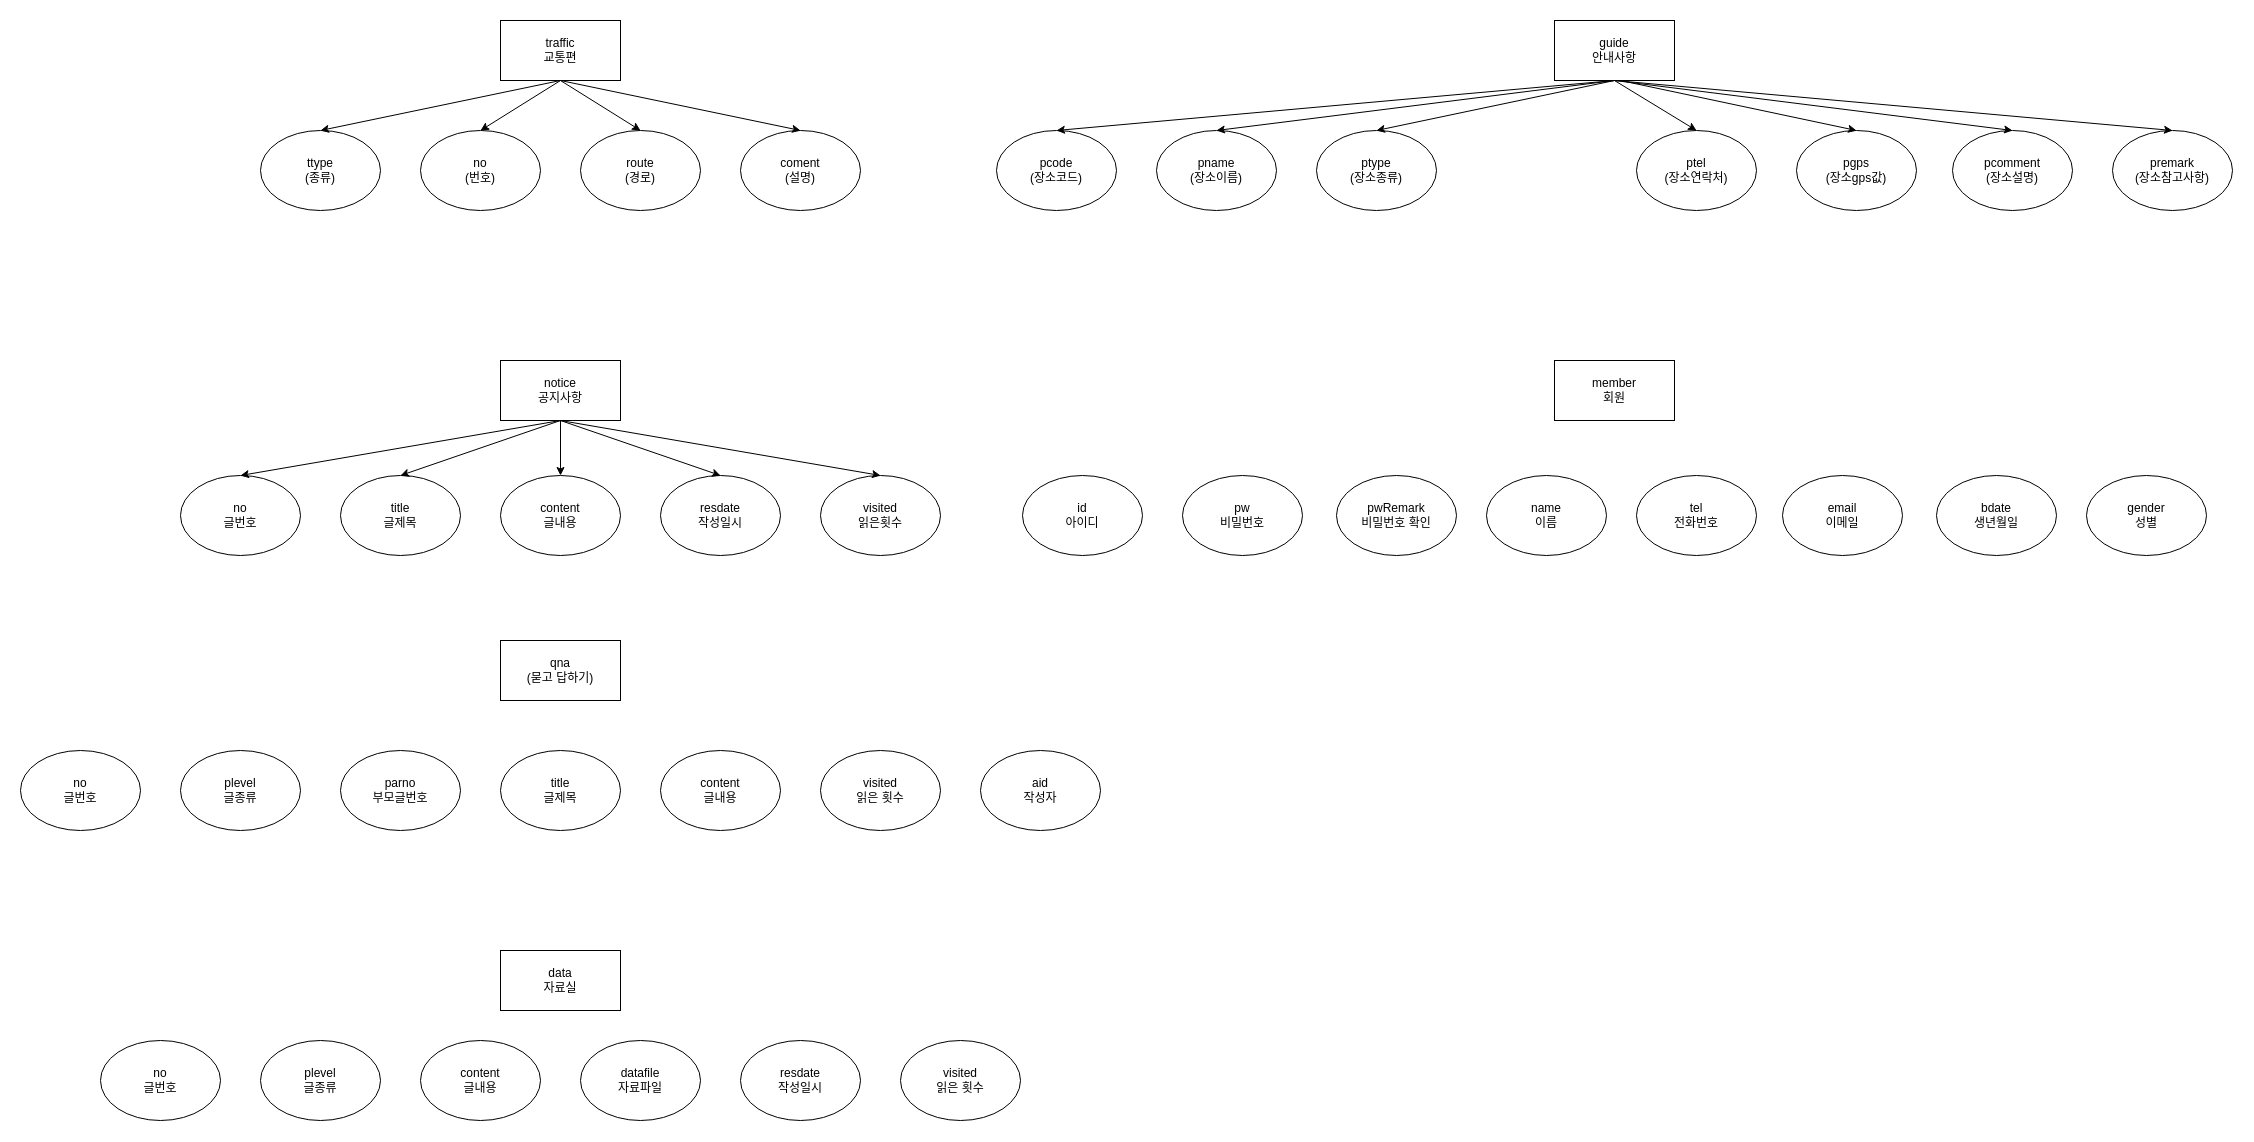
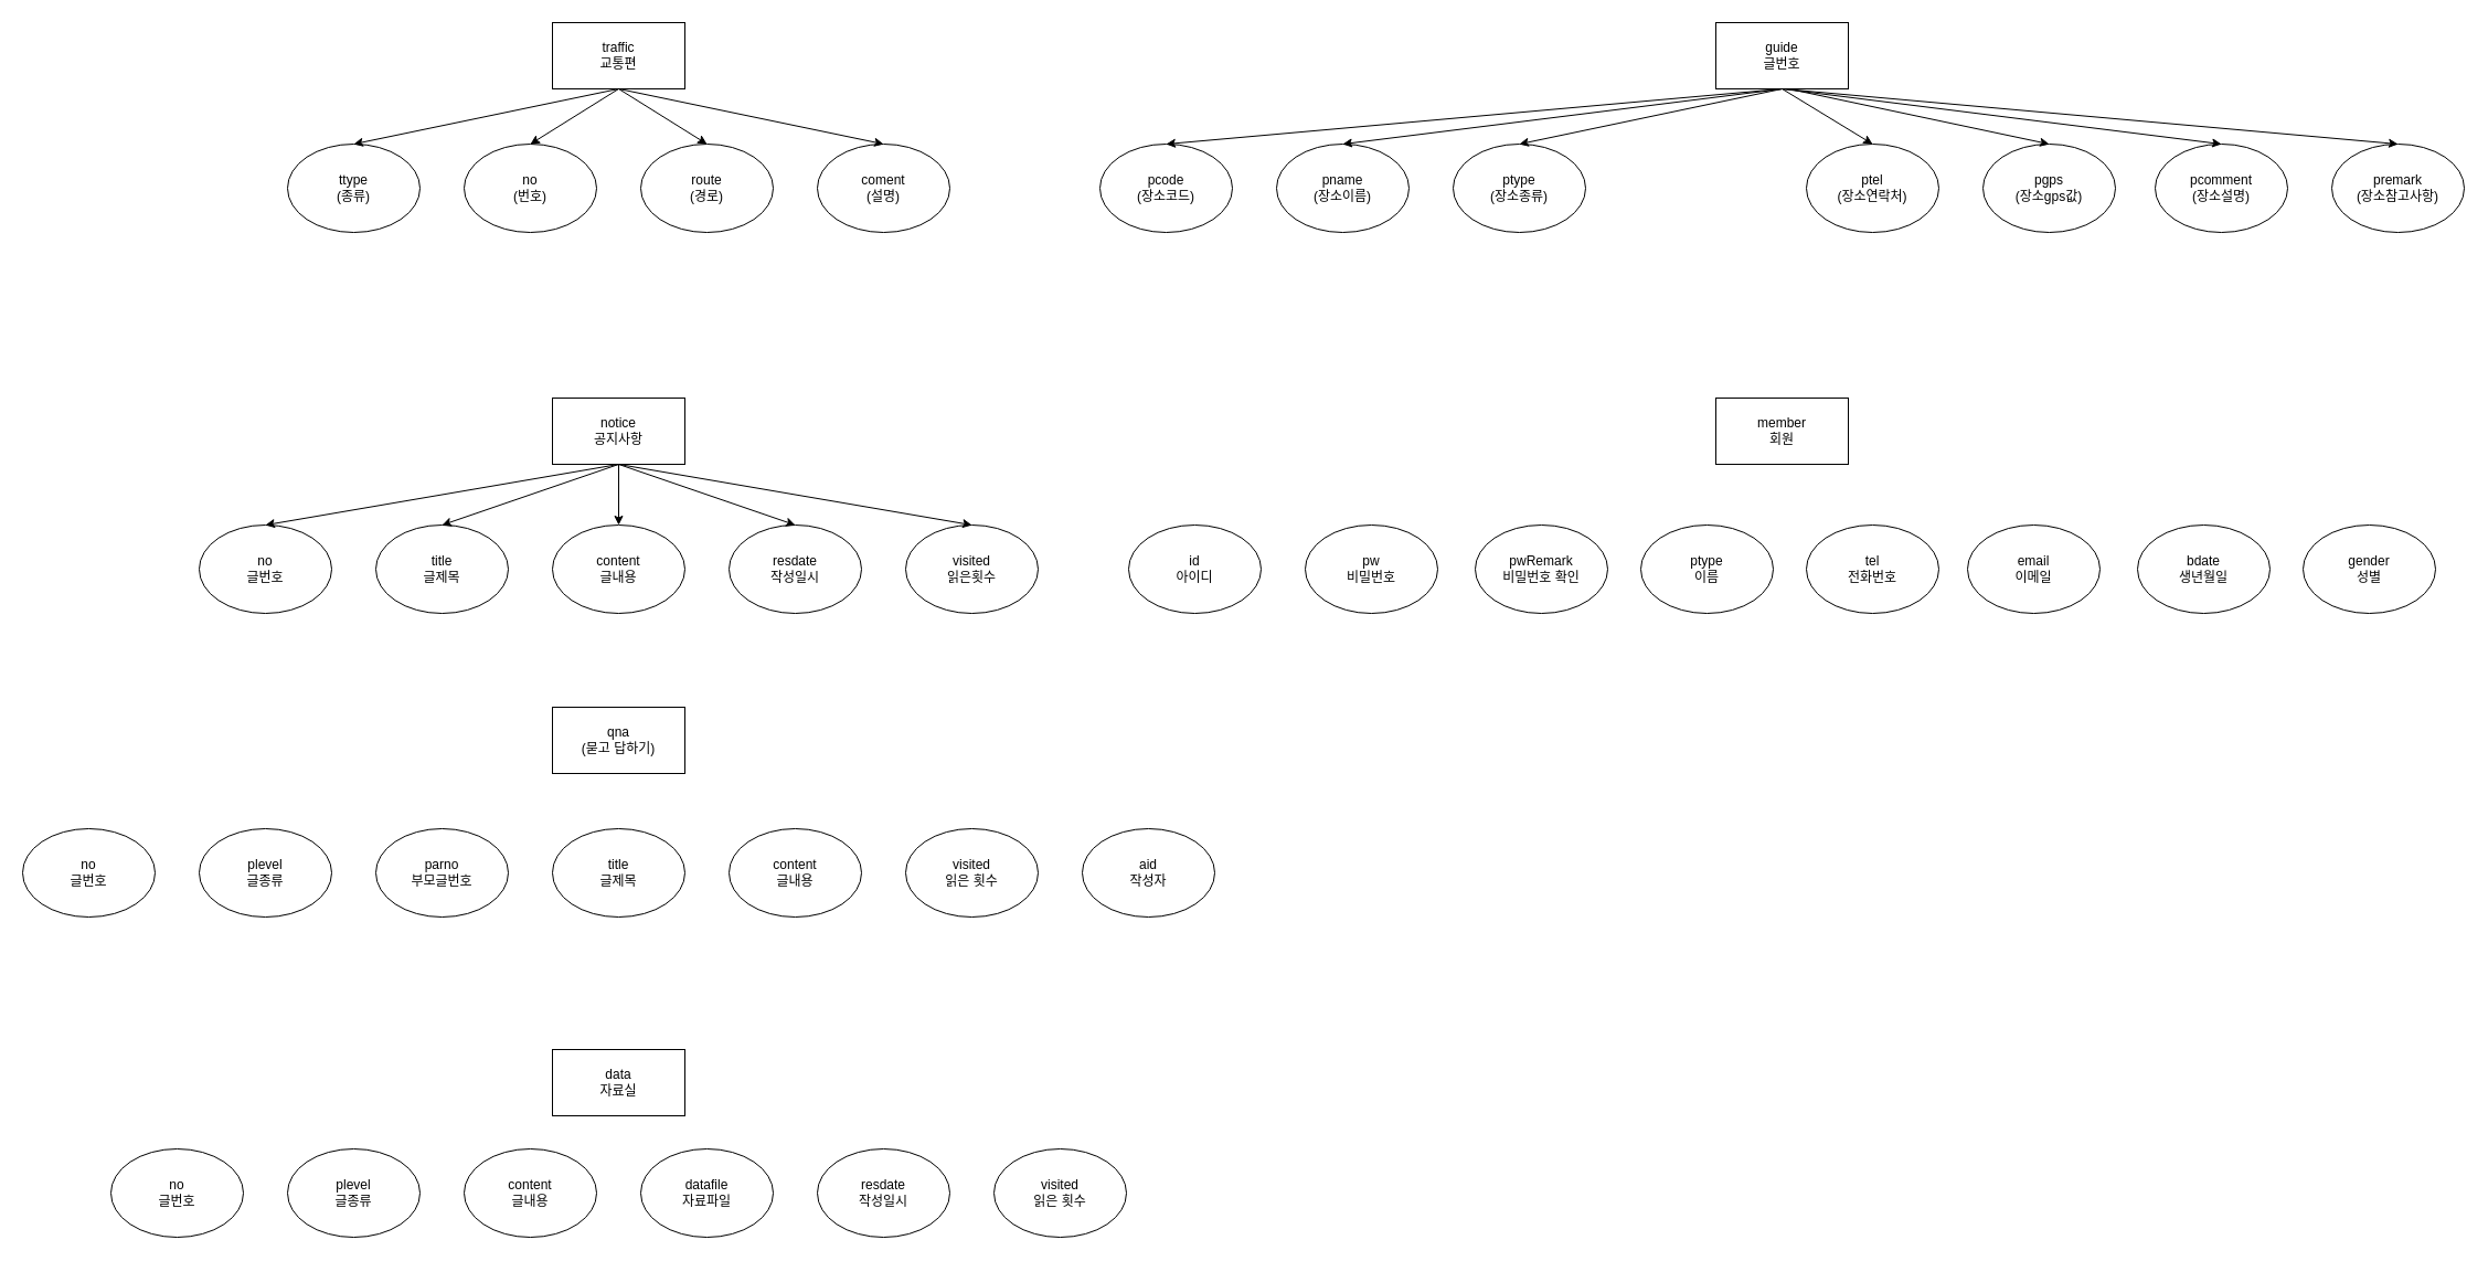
  <mxCell id="0" />
  <mxCell id="1" parent="0" />
  <mxCell id="2" value="traffic&lt;div&gt;교통편&lt;/div&gt;" style="rounded=0;whiteSpace=wrap;html=1;" vertex="1" parent="1"><mxGeometry x="500" y="20" width="120" height="60" as="geometry" /></mxCell>
  <mxCell id="3" value="ttype&lt;div&gt;(종류)&lt;/div&gt;" style="ellipse;whiteSpace=wrap;html=1;" vertex="1" parent="1"><mxGeometry x="260" y="130" width="120" height="80" as="geometry" /></mxCell>
  <mxCell id="4" value="no&lt;div&gt;(번호)&lt;/div&gt;" style="ellipse;whiteSpace=wrap;html=1;" vertex="1" parent="1"><mxGeometry x="420" y="130" width="120" height="80" as="geometry" /></mxCell>
  <mxCell id="5" value="route&lt;div&gt;(경로)&lt;/div&gt;" style="ellipse;whiteSpace=wrap;html=1;" vertex="1" parent="1"><mxGeometry x="580" y="130" width="120" height="80" as="geometry" /></mxCell>
  <mxCell id="6" value="coment&lt;div&gt;(설명)&lt;/div&gt;" style="ellipse;whiteSpace=wrap;html=1;" vertex="1" parent="1"><mxGeometry x="740" y="130" width="120" height="80" as="geometry" /></mxCell>
  <mxCell id="7" value="" style="endArrow=classic;html=1;rounded=0;exitX=0.5;exitY=1;exitDx=0;exitDy=0;entryX=0.5;entryY=0;entryDx=0;entryDy=0;" edge="1" parent="1" source="2" target="6"><mxGeometry width="50" height="50" relative="1" as="geometry"><mxPoint x="530" y="410" as="sourcePoint" /><mxPoint x="580" y="360" as="targetPoint" /></mxGeometry></mxCell>
  <mxCell id="8" value="" style="endArrow=classic;html=1;rounded=0;exitX=0.5;exitY=1;exitDx=0;exitDy=0;entryX=0.5;entryY=0;entryDx=0;entryDy=0;" edge="1" parent="1" source="2" target="5"><mxGeometry width="50" height="50" relative="1" as="geometry"><mxPoint x="530" y="410" as="sourcePoint" /><mxPoint x="580" y="360" as="targetPoint" /></mxGeometry></mxCell>
  <mxCell id="9" value="" style="endArrow=classic;html=1;rounded=0;exitX=0.5;exitY=1;exitDx=0;exitDy=0;entryX=0.5;entryY=0;entryDx=0;entryDy=0;" edge="1" parent="1" source="2" target="4"><mxGeometry width="50" height="50" relative="1" as="geometry"><mxPoint x="530" y="410" as="sourcePoint" /><mxPoint x="580" y="360" as="targetPoint" /></mxGeometry></mxCell>
  <mxCell id="10" value="" style="endArrow=classic;html=1;rounded=0;exitX=0.5;exitY=1;exitDx=0;exitDy=0;entryX=0.5;entryY=0;entryDx=0;entryDy=0;" edge="1" parent="1" source="2" target="3"><mxGeometry width="50" height="50" relative="1" as="geometry"><mxPoint x="530" y="410" as="sourcePoint" /><mxPoint x="580" y="360" as="targetPoint" /></mxGeometry></mxCell>
- <mxCell id="11" value="&lt;div&gt;guide&lt;/div&gt;안내사항" style="rounded=0;whiteSpace=wrap;html=1;" vertex="1" parent="1"><mxGeometry x="1554" y="20" width="120" height="60" as="geometry" /></mxCell>
+ <mxCell id="11" value="&lt;div&gt;guide&lt;/div&gt;글번호" style="rounded=0;whiteSpace=wrap;html=1;" vertex="1" parent="1"><mxGeometry x="1554" y="20" width="120" height="60" as="geometry" /></mxCell>
  <mxCell id="12" value="pcode&lt;div&gt;(장소코드)&lt;/div&gt;" style="ellipse;whiteSpace=wrap;html=1;" vertex="1" parent="1"><mxGeometry x="996" y="130" width="120" height="80" as="geometry" /></mxCell>
  <mxCell id="13" value="pname&lt;div&gt;(장소이름)&lt;/div&gt;" style="ellipse;whiteSpace=wrap;html=1;" vertex="1" parent="1"><mxGeometry x="1156" y="130" width="120" height="80" as="geometry" /></mxCell>
  <mxCell id="14" value="ptype&lt;div&gt;(장소종류)&lt;/div&gt;" style="ellipse;whiteSpace=wrap;html=1;" vertex="1" parent="1"><mxGeometry x="1316" y="130" width="120" height="80" as="geometry" /></mxCell>
  <mxCell id="15" value="ptel&lt;div&gt;(장소연락처)&lt;/div&gt;" style="ellipse;whiteSpace=wrap;html=1;" vertex="1" parent="1"><mxGeometry x="1636" y="130" width="120" height="80" as="geometry" /></mxCell>
  <mxCell id="16" value="pgps&lt;div&gt;(장소gps값)&lt;/div&gt;" style="ellipse;whiteSpace=wrap;html=1;" vertex="1" parent="1"><mxGeometry x="1796" y="130" width="120" height="80" as="geometry" /></mxCell>
  <mxCell id="17" value="pcomment&lt;div&gt;(장소설명)&lt;/div&gt;" style="ellipse;whiteSpace=wrap;html=1;" vertex="1" parent="1"><mxGeometry x="1952" y="130" width="120" height="80" as="geometry" /></mxCell>
  <mxCell id="18" value="premark&lt;div&gt;(장소참고사항)&lt;/div&gt;" style="ellipse;whiteSpace=wrap;html=1;" vertex="1" parent="1"><mxGeometry x="2112" y="130" width="120" height="80" as="geometry" /></mxCell>
  <mxCell id="19" value="" style="endArrow=classic;html=1;rounded=0;exitX=0.5;exitY=1;exitDx=0;exitDy=0;entryX=0.5;entryY=0;entryDx=0;entryDy=0;" edge="1" parent="1" source="11" target="15"><mxGeometry width="50" height="50" relative="1" as="geometry"><mxPoint x="1670" y="290" as="sourcePoint" /><mxPoint x="1720" y="240" as="targetPoint" /></mxGeometry></mxCell>
  <mxCell id="20" value="" style="endArrow=classic;html=1;rounded=0;entryX=0.5;entryY=0;entryDx=0;entryDy=0;" edge="1" parent="1" target="16"><mxGeometry width="50" height="50" relative="1" as="geometry"><mxPoint x="1620" y="80" as="sourcePoint" /><mxPoint x="1720" y="240" as="targetPoint" /></mxGeometry></mxCell>
  <mxCell id="21" value="" style="endArrow=classic;html=1;rounded=0;exitX=0.5;exitY=1;exitDx=0;exitDy=0;entryX=0.5;entryY=0;entryDx=0;entryDy=0;" edge="1" parent="1" source="11" target="17"><mxGeometry width="50" height="50" relative="1" as="geometry"><mxPoint x="1670" y="290" as="sourcePoint" /><mxPoint x="1720" y="240" as="targetPoint" /></mxGeometry></mxCell>
  <mxCell id="22" value="" style="endArrow=classic;html=1;rounded=0;exitX=0.5;exitY=1;exitDx=0;exitDy=0;entryX=0.5;entryY=0;entryDx=0;entryDy=0;" edge="1" parent="1" source="11" target="18"><mxGeometry width="50" height="50" relative="1" as="geometry"><mxPoint x="1670" y="290" as="sourcePoint" /><mxPoint x="1720" y="240" as="targetPoint" /></mxGeometry></mxCell>
  <mxCell id="23" value="" style="endArrow=classic;html=1;rounded=0;exitX=0.5;exitY=1;exitDx=0;exitDy=0;entryX=0.5;entryY=0;entryDx=0;entryDy=0;" edge="1" parent="1" source="11" target="14"><mxGeometry width="50" height="50" relative="1" as="geometry"><mxPoint x="1670" y="290" as="sourcePoint" /><mxPoint x="1720" y="240" as="targetPoint" /></mxGeometry></mxCell>
  <mxCell id="24" value="" style="endArrow=classic;html=1;rounded=0;exitX=0.5;exitY=1;exitDx=0;exitDy=0;entryX=0.5;entryY=0;entryDx=0;entryDy=0;" edge="1" parent="1" source="11" target="13"><mxGeometry width="50" height="50" relative="1" as="geometry"><mxPoint x="1670" y="290" as="sourcePoint" /><mxPoint x="1720" y="240" as="targetPoint" /></mxGeometry></mxCell>
  <mxCell id="25" value="" style="endArrow=classic;html=1;rounded=0;exitX=0.5;exitY=1;exitDx=0;exitDy=0;entryX=0.5;entryY=0;entryDx=0;entryDy=0;" edge="1" parent="1" source="11" target="12"><mxGeometry width="50" height="50" relative="1" as="geometry"><mxPoint x="1614" y="90" as="sourcePoint" /><mxPoint x="1720" y="250" as="targetPoint" /></mxGeometry></mxCell>
  <mxCell id="26" value="notice&lt;div&gt;공지사항&lt;/div&gt;" style="rounded=0;whiteSpace=wrap;html=1;" vertex="1" parent="1"><mxGeometry x="500" y="360" width="120" height="60" as="geometry" /></mxCell>
  <mxCell id="27" value="&lt;div&gt;no&lt;/div&gt;글번호" style="ellipse;whiteSpace=wrap;html=1;" vertex="1" parent="1"><mxGeometry x="180" y="475" width="120" height="80" as="geometry" /></mxCell>
  <mxCell id="28" value="&lt;div&gt;title&lt;/div&gt;글제목" style="ellipse;whiteSpace=wrap;html=1;" vertex="1" parent="1"><mxGeometry x="340" y="475" width="120" height="80" as="geometry" /></mxCell>
  <mxCell id="29" value="&lt;div&gt;content&lt;/div&gt;글내용" style="ellipse;whiteSpace=wrap;html=1;" vertex="1" parent="1"><mxGeometry x="500" y="475" width="120" height="80" as="geometry" /></mxCell>
  <mxCell id="30" value="&lt;div&gt;resdate&lt;/div&gt;&lt;div&gt;작성일시&lt;/div&gt;" style="ellipse;whiteSpace=wrap;html=1;" vertex="1" parent="1"><mxGeometry x="660" y="475" width="120" height="80" as="geometry" /></mxCell>
  <mxCell id="31" value="&lt;div&gt;visited&lt;/div&gt;&lt;div&gt;읽은횟수&lt;/div&gt;" style="ellipse;whiteSpace=wrap;html=1;" vertex="1" parent="1"><mxGeometry x="820" y="475" width="120" height="80" as="geometry" /></mxCell>
  <mxCell id="32" value="" style="endArrow=classic;html=1;rounded=0;entryX=0.5;entryY=0;entryDx=0;entryDy=0;exitX=0.5;exitY=1;exitDx=0;exitDy=0;" edge="1" parent="1" source="26" target="29"><mxGeometry width="50" height="50" relative="1" as="geometry"><mxPoint x="460" y="410" as="sourcePoint" /><mxPoint x="510" y="360" as="targetPoint" /></mxGeometry></mxCell>
  <mxCell id="33" value="" style="endArrow=classic;html=1;rounded=0;entryX=0.5;entryY=0;entryDx=0;entryDy=0;exitX=0.5;exitY=1;exitDx=0;exitDy=0;" edge="1" parent="1" source="26" target="28"><mxGeometry width="50" height="50" relative="1" as="geometry"><mxPoint x="460" y="410" as="sourcePoint" /><mxPoint x="510" y="360" as="targetPoint" /></mxGeometry></mxCell>
  <mxCell id="34" value="" style="endArrow=classic;html=1;rounded=0;entryX=0.5;entryY=0;entryDx=0;entryDy=0;exitX=0.5;exitY=1;exitDx=0;exitDy=0;" edge="1" parent="1" source="26" target="27"><mxGeometry width="50" height="50" relative="1" as="geometry"><mxPoint x="460" y="410" as="sourcePoint" /><mxPoint x="510" y="360" as="targetPoint" /></mxGeometry></mxCell>
  <mxCell id="35" value="" style="endArrow=classic;html=1;rounded=0;entryX=0.5;entryY=0;entryDx=0;entryDy=0;exitX=0.5;exitY=1;exitDx=0;exitDy=0;" edge="1" parent="1" source="26" target="30"><mxGeometry width="50" height="50" relative="1" as="geometry"><mxPoint x="460" y="410" as="sourcePoint" /><mxPoint x="510" y="360" as="targetPoint" /></mxGeometry></mxCell>
  <mxCell id="36" value="" style="endArrow=classic;html=1;rounded=0;entryX=0.5;entryY=0;entryDx=0;entryDy=0;exitX=0.5;exitY=1;exitDx=0;exitDy=0;" edge="1" parent="1" source="26" target="31"><mxGeometry width="50" height="50" relative="1" as="geometry"><mxPoint x="460" y="410" as="sourcePoint" /><mxPoint x="510" y="360" as="targetPoint" /></mxGeometry></mxCell>
  <mxCell id="37" value="qna&lt;div&gt;(묻고 답하기)&lt;/div&gt;" style="rounded=0;whiteSpace=wrap;html=1;" vertex="1" parent="1"><mxGeometry x="500" y="640" width="120" height="60" as="geometry" /></mxCell>
  <mxCell id="38" value="&lt;div&gt;no&lt;/div&gt;글번호" style="ellipse;whiteSpace=wrap;html=1;" vertex="1" parent="1"><mxGeometry x="20" y="750" width="120" height="80" as="geometry" /></mxCell>
  <mxCell id="39" value="&lt;div&gt;title&lt;/div&gt;글제목" style="ellipse;whiteSpace=wrap;html=1;" vertex="1" parent="1"><mxGeometry x="500" y="750" width="120" height="80" as="geometry" /></mxCell>
  <mxCell id="40" value="&lt;div&gt;plevel&lt;/div&gt;글종류" style="ellipse;whiteSpace=wrap;html=1;" vertex="1" parent="1"><mxGeometry x="180" y="750" width="120" height="80" as="geometry" /></mxCell>
  <mxCell id="41" value="&lt;div&gt;&lt;span style=&quot;background-color: initial;&quot;&gt;parno&lt;/span&gt;&lt;/div&gt;&lt;div&gt;&lt;span style=&quot;background-color: initial;&quot;&gt;부모글번호&lt;/span&gt;&lt;br&gt;&lt;/div&gt;" style="ellipse;whiteSpace=wrap;html=1;" vertex="1" parent="1"><mxGeometry x="340" y="750" width="120" height="80" as="geometry" /></mxCell>
  <mxCell id="42" value="&lt;div&gt;content&lt;/div&gt;글내용" style="ellipse;whiteSpace=wrap;html=1;" vertex="1" parent="1"><mxGeometry x="660" y="750" width="120" height="80" as="geometry" /></mxCell>
  <mxCell id="43" value="&lt;div&gt;visited&lt;/div&gt;&lt;div&gt;읽은 횟수&lt;/div&gt;" style="ellipse;whiteSpace=wrap;html=1;" vertex="1" parent="1"><mxGeometry x="820" y="750" width="120" height="80" as="geometry" /></mxCell>
  <mxCell id="44" value="&lt;div&gt;aid&lt;/div&gt;&lt;div&gt;작성자&lt;/div&gt;" style="ellipse;whiteSpace=wrap;html=1;" vertex="1" parent="1"><mxGeometry x="980" y="750" width="120" height="80" as="geometry" /></mxCell>
  <mxCell id="45" value="data&lt;div&gt;자료실&lt;/div&gt;" style="rounded=0;whiteSpace=wrap;html=1;" vertex="1" parent="1"><mxGeometry x="500" y="950" width="120" height="60" as="geometry" /></mxCell>
  <mxCell id="46" value="&lt;div&gt;no&lt;/div&gt;글번호" style="ellipse;whiteSpace=wrap;html=1;" vertex="1" parent="1"><mxGeometry x="100" y="1040" width="120" height="80" as="geometry" /></mxCell>
  <mxCell id="47" value="&lt;div&gt;plevel&lt;/div&gt;글종류" style="ellipse;whiteSpace=wrap;html=1;" vertex="1" parent="1"><mxGeometry x="260" y="1040" width="120" height="80" as="geometry" /></mxCell>
  <mxCell id="48" value="&lt;div&gt;content&lt;/div&gt;글내용" style="ellipse;whiteSpace=wrap;html=1;" vertex="1" parent="1"><mxGeometry x="420" y="1040" width="120" height="80" as="geometry" /></mxCell>
  <mxCell id="49" value="&lt;div&gt;visited&lt;/div&gt;&lt;div&gt;읽은 횟수&lt;/div&gt;" style="ellipse;whiteSpace=wrap;html=1;" vertex="1" parent="1"><mxGeometry x="900" y="1040" width="120" height="80" as="geometry" /></mxCell>
  <mxCell id="50" value="&lt;div&gt;datafile&lt;/div&gt;&lt;div&gt;자료파일&lt;/div&gt;" style="ellipse;whiteSpace=wrap;html=1;" vertex="1" parent="1"><mxGeometry x="580" y="1040" width="120" height="80" as="geometry" /></mxCell>
  <mxCell id="51" value="&lt;div&gt;resdate&lt;/div&gt;&lt;div&gt;작성일시&lt;/div&gt;" style="ellipse;whiteSpace=wrap;html=1;" vertex="1" parent="1"><mxGeometry x="740" y="1040" width="120" height="80" as="geometry" /></mxCell>
  <mxCell id="52" value="member&lt;div&gt;회원&lt;/div&gt;" style="rounded=0;whiteSpace=wrap;html=1;" vertex="1" parent="1"><mxGeometry x="1554" y="360" width="120" height="60" as="geometry" /></mxCell>
  <mxCell id="53" value="id&lt;div&gt;아이디&lt;/div&gt;" style="ellipse;whiteSpace=wrap;html=1;" vertex="1" parent="1"><mxGeometry x="1022" y="475" width="120" height="80" as="geometry" /></mxCell>
  <mxCell id="54" value="&lt;div&gt;pw&lt;/div&gt;&lt;div&gt;비밀번호&lt;/div&gt;" style="ellipse;whiteSpace=wrap;html=1;" vertex="1" parent="1"><mxGeometry x="1182" y="475" width="120" height="80" as="geometry" /></mxCell>
- <mxCell id="55" value="&lt;div&gt;name&lt;/div&gt;&lt;div&gt;이름&lt;/div&gt;" style="ellipse;whiteSpace=wrap;html=1;" vertex="1" parent="1"><mxGeometry x="1486" y="475" width="120" height="80" as="geometry" /></mxCell>
+ <mxCell id="55" value="&lt;div&gt;ptype&lt;/div&gt;&lt;div&gt;이름&lt;/div&gt;" style="ellipse;whiteSpace=wrap;html=1;" vertex="1" parent="1"><mxGeometry x="1486" y="475" width="120" height="80" as="geometry" /></mxCell>
  <mxCell id="56" value="&lt;div&gt;pwRemark&lt;/div&gt;&lt;div&gt;비밀번호 확인&lt;/div&gt;" style="ellipse;whiteSpace=wrap;html=1;" vertex="1" parent="1"><mxGeometry x="1336" y="475" width="120" height="80" as="geometry" /></mxCell>
  <mxCell id="57" value="&lt;div&gt;tel&lt;/div&gt;&lt;div&gt;전화번호&lt;/div&gt;" style="ellipse;whiteSpace=wrap;html=1;" vertex="1" parent="1"><mxGeometry x="1636" y="475" width="120" height="80" as="geometry" /></mxCell>
  <mxCell id="58" value="&lt;div&gt;email&lt;/div&gt;&lt;div&gt;이메일&lt;/div&gt;" style="ellipse;whiteSpace=wrap;html=1;" vertex="1" parent="1"><mxGeometry x="1782" y="475" width="120" height="80" as="geometry" /></mxCell>
  <mxCell id="59" value="&lt;div&gt;bdate&lt;/div&gt;&lt;div&gt;생년월일&lt;/div&gt;" style="ellipse;whiteSpace=wrap;html=1;" vertex="1" parent="1"><mxGeometry x="1936" y="475" width="120" height="80" as="geometry" /></mxCell>
  <mxCell id="60" value="&lt;div&gt;gender&lt;/div&gt;&lt;div&gt;성별&lt;/div&gt;" style="ellipse;whiteSpace=wrap;html=1;" vertex="1" parent="1"><mxGeometry x="2086" y="475" width="120" height="80" as="geometry" /></mxCell>
